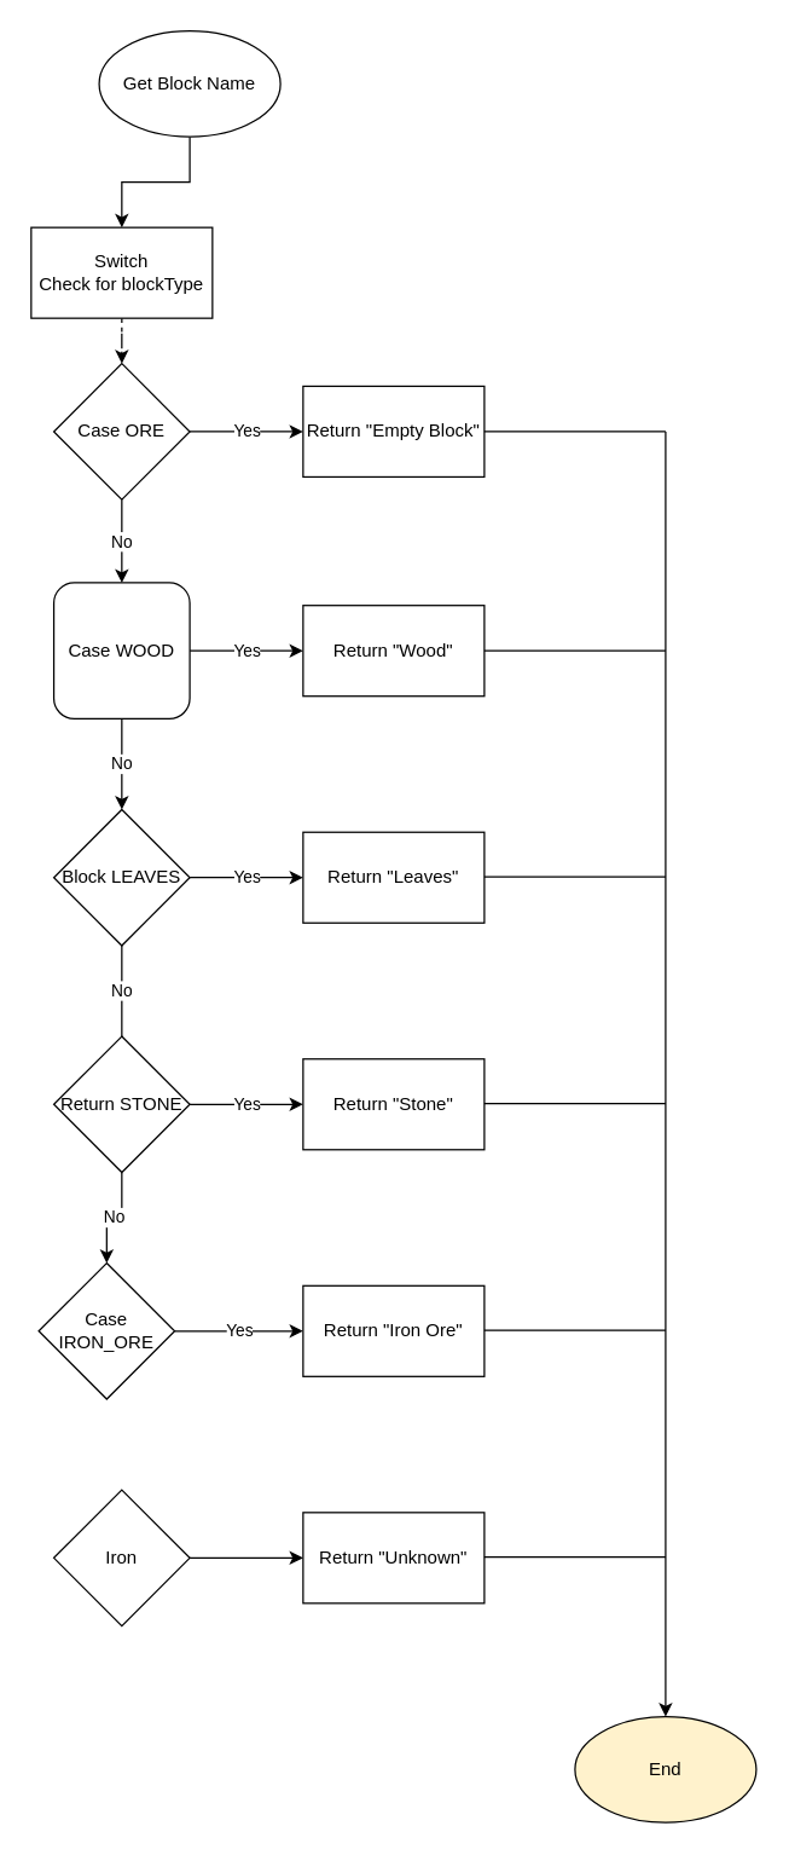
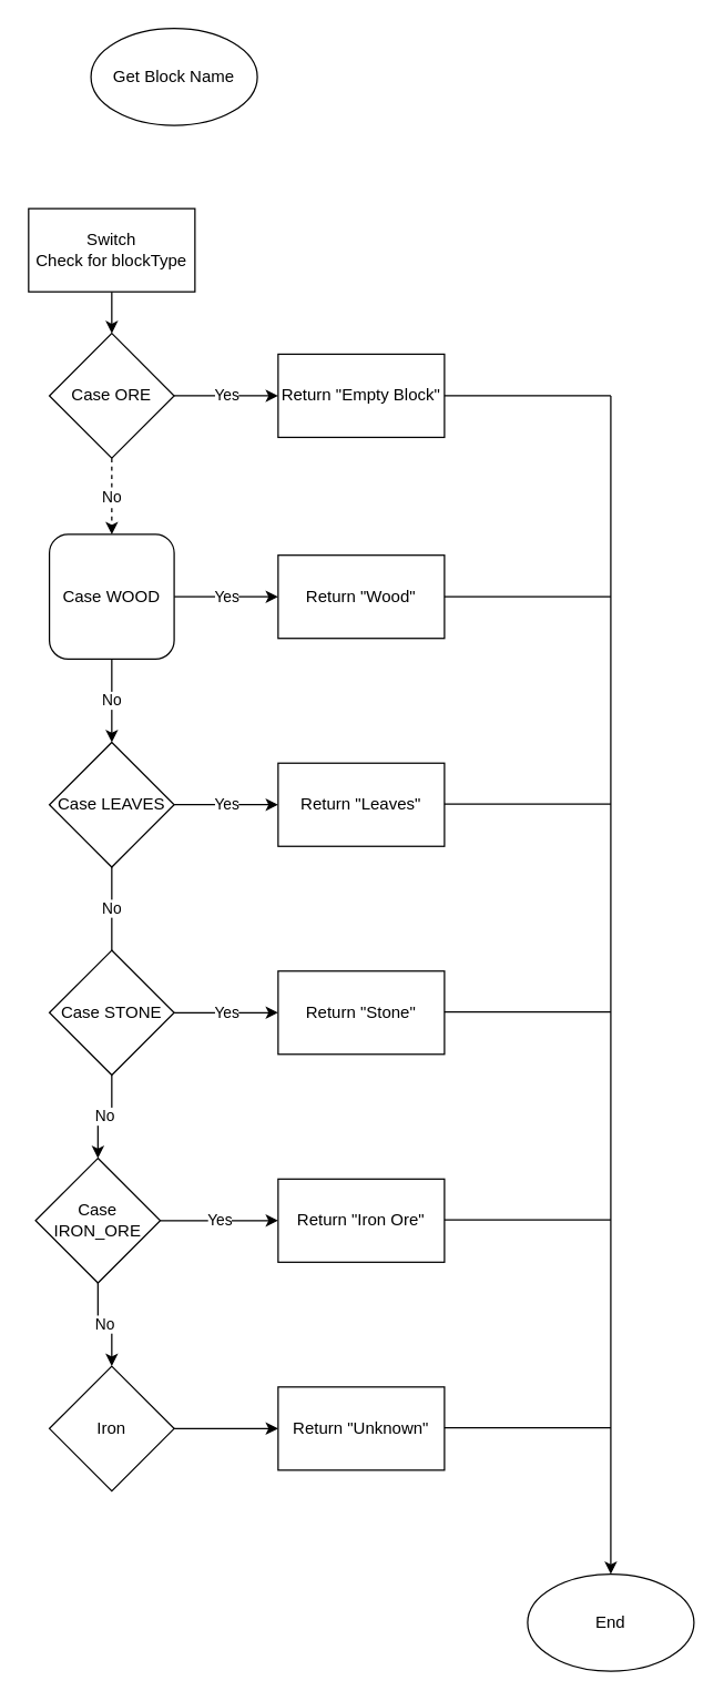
  <mxCell id="0" />
  <mxCell id="1" parent="0" />
- <mxCell id="2" value="" style="edgeStyle=orthogonalEdgeStyle;rounded=0;orthogonalLoop=1;jettySize=auto;html=1;" parent="1" source="3" target="5" edge="1"><mxGeometry relative="1" as="geometry" /></mxCell>
  <mxCell id="3" value="Get Block Name" style="ellipse;whiteSpace=wrap;html=1;" parent="1" vertex="1"><mxGeometry x="65" y="20" width="120" height="70" as="geometry" /></mxCell>
- <mxCell id="4" value="" style="edgeStyle=orthogonalEdgeStyle;rounded=0;orthogonalLoop=1;jettySize=auto;html=1;dashed=1;" parent="1" source="5" target="8" edge="1"><mxGeometry relative="1" as="geometry" /></mxCell>
+ <mxCell id="4" value="" style="edgeStyle=orthogonalEdgeStyle;rounded=0;orthogonalLoop=1;jettySize=auto;html=1;" parent="1" source="5" target="8" edge="1"><mxGeometry relative="1" as="geometry" /></mxCell>
  <mxCell id="5" value="Switch &lt;br&gt;Check for blockType" style="whiteSpace=wrap;html=1;" parent="1" vertex="1"><mxGeometry x="20" y="150" width="120" height="60" as="geometry" /></mxCell>
  <mxCell id="6" value="Yes" style="edgeStyle=orthogonalEdgeStyle;rounded=0;orthogonalLoop=1;jettySize=auto;html=1;" parent="1" source="8" target="9" edge="1"><mxGeometry relative="1" as="geometry" /></mxCell>
- <mxCell id="7" value="No" style="edgeStyle=orthogonalEdgeStyle;rounded=0;orthogonalLoop=1;jettySize=auto;html=1;" parent="1" source="8" target="12" edge="1"><mxGeometry relative="1" as="geometry" /></mxCell>
+ <mxCell id="7" value="No" style="edgeStyle=orthogonalEdgeStyle;rounded=0;orthogonalLoop=1;jettySize=auto;html=1;dashed=1;" parent="1" source="8" target="12" edge="1"><mxGeometry relative="1" as="geometry" /></mxCell>
  <mxCell id="8" value="Case ORE" style="rhombus;whiteSpace=wrap;html=1;" parent="1" vertex="1"><mxGeometry x="35" y="240" width="90" height="90" as="geometry" /></mxCell>
  <mxCell id="9" value="Return &quot;Empty Block&quot;" style="whiteSpace=wrap;html=1;" parent="1" vertex="1"><mxGeometry x="200" y="255" width="120" height="60" as="geometry" /></mxCell>
  <mxCell id="10" value="No" style="edgeStyle=orthogonalEdgeStyle;rounded=0;orthogonalLoop=1;jettySize=auto;html=1;" parent="1" source="12" target="15" edge="1"><mxGeometry relative="1" as="geometry" /></mxCell>
  <mxCell id="11" value="Yes" style="edgeStyle=orthogonalEdgeStyle;rounded=0;orthogonalLoop=1;jettySize=auto;html=1;" parent="1" source="12" target="22" edge="1"><mxGeometry relative="1" as="geometry" /></mxCell>
  <mxCell id="12" value="Case WOOD" style="whiteSpace=wrap;html=1;rounded=1;" parent="1" vertex="1"><mxGeometry x="35" y="385" width="90" height="90" as="geometry" /></mxCell>
  <mxCell id="13" value="No" style="edgeStyle=orthogonalEdgeStyle;rounded=0;orthogonalLoop=1;jettySize=auto;html=1;endArrow=none;" parent="1" source="15" target="18" edge="1"><mxGeometry relative="1" as="geometry" /></mxCell>
  <mxCell id="14" value="Yes" style="edgeStyle=orthogonalEdgeStyle;rounded=0;orthogonalLoop=1;jettySize=auto;html=1;" parent="1" source="15" target="23" edge="1"><mxGeometry relative="1" as="geometry" /></mxCell>
- <mxCell id="15" value="Block LEAVES" style="rhombus;whiteSpace=wrap;html=1;" parent="1" vertex="1"><mxGeometry x="35" y="535" width="90" height="90" as="geometry" /></mxCell>
+ <mxCell id="15" value="Case LEAVES" style="rhombus;whiteSpace=wrap;html=1;" parent="1" vertex="1"><mxGeometry x="35" y="535" width="90" height="90" as="geometry" /></mxCell>
  <mxCell id="16" value="No" style="edgeStyle=orthogonalEdgeStyle;rounded=0;orthogonalLoop=1;jettySize=auto;html=1;" parent="1" source="18" target="21" edge="1"><mxGeometry relative="1" as="geometry" /></mxCell>
  <mxCell id="17" value="Yes" style="edgeStyle=orthogonalEdgeStyle;rounded=0;orthogonalLoop=1;jettySize=auto;html=1;" parent="1" source="18" target="24" edge="1"><mxGeometry relative="1" as="geometry" /></mxCell>
- <mxCell id="18" value="Return STONE" style="rhombus;whiteSpace=wrap;html=1;" parent="1" vertex="1"><mxGeometry x="35" y="685" width="90" height="90" as="geometry" /></mxCell>
+ <mxCell id="18" value="Case STONE" style="rhombus;whiteSpace=wrap;html=1;" parent="1" vertex="1"><mxGeometry x="35" y="685" width="90" height="90" as="geometry" /></mxCell>
  <mxCell id="19" value="Yes" style="edgeStyle=orthogonalEdgeStyle;rounded=0;orthogonalLoop=1;jettySize=auto;html=1;" parent="1" source="21" target="25" edge="1"><mxGeometry relative="1" as="geometry" /></mxCell>
+ <mxCell id="20" value="No" style="edgeStyle=orthogonalEdgeStyle;rounded=0;orthogonalLoop=1;jettySize=auto;html=1;" parent="1" source="21" target="27" edge="1"><mxGeometry relative="1" as="geometry" /></mxCell>
  <mxCell id="21" value="Case IRON_ORE" style="rhombus;whiteSpace=wrap;html=1;" parent="1" vertex="1"><mxGeometry x="25" y="835" width="90" height="90" as="geometry" /></mxCell>
  <mxCell id="22" value="Return &quot;Wood&quot;" style="whiteSpace=wrap;html=1;" parent="1" vertex="1"><mxGeometry x="200" y="400" width="120" height="60" as="geometry" /></mxCell>
  <mxCell id="23" value="Return &quot;Leaves&quot;" style="whiteSpace=wrap;html=1;" parent="1" vertex="1"><mxGeometry x="200" y="550" width="120" height="60" as="geometry" /></mxCell>
  <mxCell id="24" value="Return &quot;Stone&quot;" style="whiteSpace=wrap;html=1;" parent="1" vertex="1"><mxGeometry x="200" y="700" width="120" height="60" as="geometry" /></mxCell>
  <mxCell id="25" value="Return &quot;Iron Ore&quot;" style="whiteSpace=wrap;html=1;" parent="1" vertex="1"><mxGeometry x="200" y="850" width="120" height="60" as="geometry" /></mxCell>
  <mxCell id="26" value="" style="edgeStyle=orthogonalEdgeStyle;rounded=0;orthogonalLoop=1;jettySize=auto;html=1;" parent="1" source="27" target="28" edge="1"><mxGeometry relative="1" as="geometry" /></mxCell>
  <mxCell id="27" value="Iron" style="rhombus;whiteSpace=wrap;html=1;" parent="1" vertex="1"><mxGeometry x="35" y="985" width="90" height="90" as="geometry" /></mxCell>
  <mxCell id="28" value="Return &quot;Unknown&quot;" style="whiteSpace=wrap;html=1;" parent="1" vertex="1"><mxGeometry x="200" y="1000" width="120" height="60" as="geometry" /></mxCell>
  <mxCell id="29" value="" style="endArrow=none;html=1;rounded=0;exitX=1;exitY=0.5;exitDx=0;exitDy=0;" parent="1" source="9" edge="1"><mxGeometry width="50" height="50" relative="1" as="geometry"><mxPoint x="440" y="445" as="sourcePoint" /><mxPoint x="440" y="285" as="targetPoint" /></mxGeometry></mxCell>
  <mxCell id="30" value="" style="endArrow=none;html=1;rounded=0;exitX=1;exitY=0.5;exitDx=0;exitDy=0;" parent="1" source="22" edge="1"><mxGeometry width="50" height="50" relative="1" as="geometry"><mxPoint x="440" y="495" as="sourcePoint" /><mxPoint x="440" y="430" as="targetPoint" /></mxGeometry></mxCell>
  <mxCell id="31" value="" style="endArrow=none;html=1;rounded=0;exitX=1;exitY=0.5;exitDx=0;exitDy=0;" parent="1" edge="1"><mxGeometry width="50" height="50" relative="1" as="geometry"><mxPoint x="320" y="579.52" as="sourcePoint" /><mxPoint x="440" y="579.52" as="targetPoint" /></mxGeometry></mxCell>
  <mxCell id="32" value="" style="endArrow=none;html=1;rounded=0;exitX=1;exitY=0.5;exitDx=0;exitDy=0;" parent="1" edge="1"><mxGeometry width="50" height="50" relative="1" as="geometry"><mxPoint x="320" y="1029.52" as="sourcePoint" /><mxPoint x="440" y="1029.52" as="targetPoint" /></mxGeometry></mxCell>
  <mxCell id="33" value="" style="endArrow=none;html=1;rounded=0;exitX=1;exitY=0.5;exitDx=0;exitDy=0;" parent="1" edge="1"><mxGeometry width="50" height="50" relative="1" as="geometry"><mxPoint x="320" y="879.52" as="sourcePoint" /><mxPoint x="440" y="879.52" as="targetPoint" /></mxGeometry></mxCell>
  <mxCell id="34" value="" style="endArrow=none;html=1;rounded=0;exitX=1;exitY=0.5;exitDx=0;exitDy=0;" parent="1" edge="1"><mxGeometry width="50" height="50" relative="1" as="geometry"><mxPoint x="320" y="729.52" as="sourcePoint" /><mxPoint x="440" y="729.52" as="targetPoint" /></mxGeometry></mxCell>
  <mxCell id="35" value="" style="endArrow=classic;html=1;rounded=0;" parent="1" edge="1"><mxGeometry width="50" height="50" relative="1" as="geometry"><mxPoint x="440" y="285" as="sourcePoint" /><mxPoint x="440" y="1135" as="targetPoint" /></mxGeometry></mxCell>
- <mxCell id="36" value="End" style="ellipse;whiteSpace=wrap;html=1;fillColor=#fff2cc;" parent="1" vertex="1"><mxGeometry x="380" y="1135" width="120" height="70" as="geometry" /></mxCell>
+ <mxCell id="36" value="End" style="ellipse;whiteSpace=wrap;html=1;" parent="1" vertex="1"><mxGeometry x="380" y="1135" width="120" height="70" as="geometry" /></mxCell>
